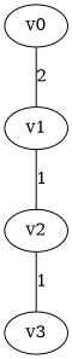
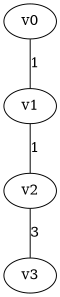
  graph {
    v0
    v1
    v2
    v3
-   v0 -- v1 [label=2]
+   v0 -- v1 [label=1]
    v1 -- v2 [label=1]
-   v2 -- v3 [label=1]
+   v2 -- v3 [label=3]
  }
